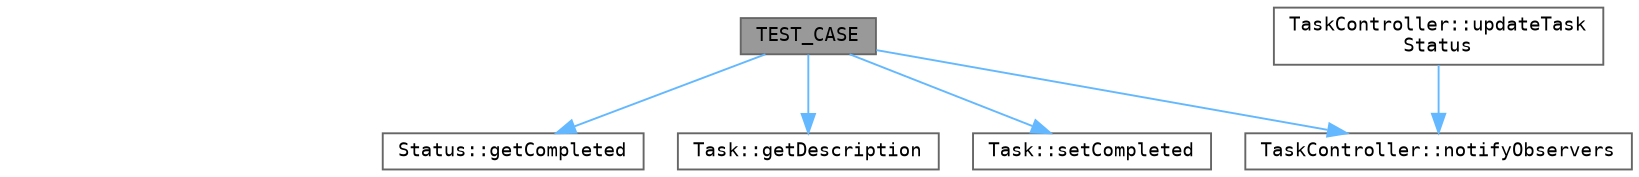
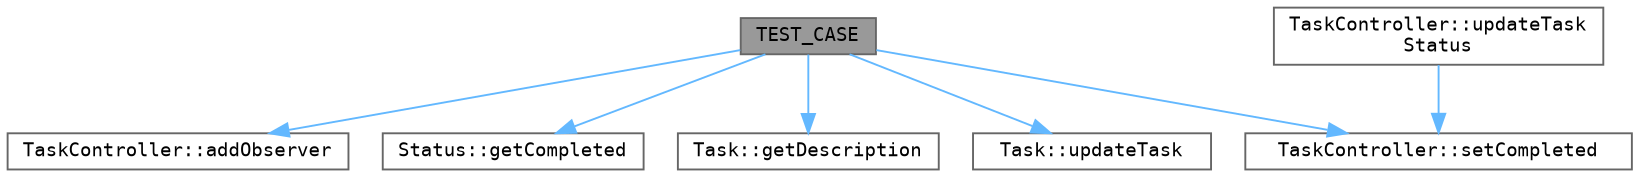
  digraph {
    fontname="DejaVu Sans Mono"
    rankdir=TB
    node [color=grey40 fillcolor=white fontname="DejaVu Sans Mono" fontsize=10 shape=box style=filled]
    edge [color=steelblue1 fontname="DejaVu Sans Mono" fontsize=10 labelfontname=Helvetica labelfontsize=10 style=solid]
    n1 [color=gray40 fillcolor=grey60 fontcolor=black height=0.2 label=TEST_CASE width=0.4]
+   n2 [height=0.2 label="TaskController::addObserver" width=0.4]
    n3 [height=0.2 label="Status::getCompleted" width=0.4]
    n4 [height=0.2 label="Task::getDescription" width=0.4]
-   n5 [height=0.2 label="Task::setCompleted" width=0.4]
-   n6 [height=0.2 label="TaskController::notifyObservers" width=0.4]
+   n5 [height=0.2 label="Task::updateTask" width=0.4]
+   n6 [height=0.2 label="TaskController::setCompleted" width=0.4]
    n7 [height=0.2 label="TaskController::updateTask\lStatus" width=0.4]
+   n1 -> n2
    n1 -> n3
    n1 -> n4
    n1 -> n5
    n1 -> n6
    n7 -> n6
  }
